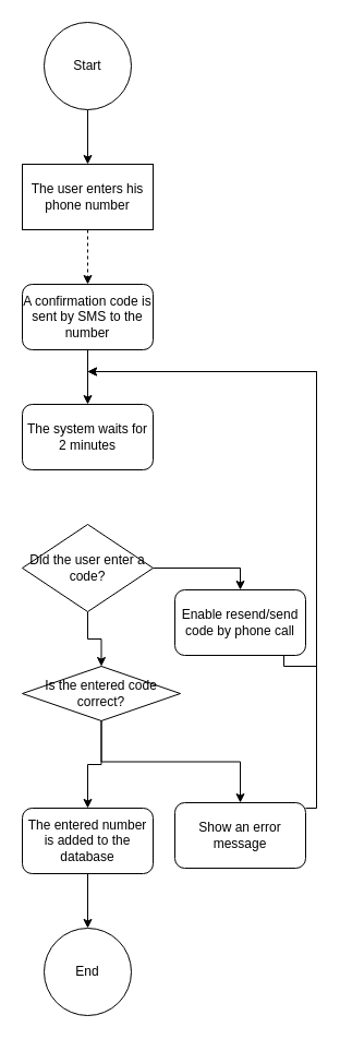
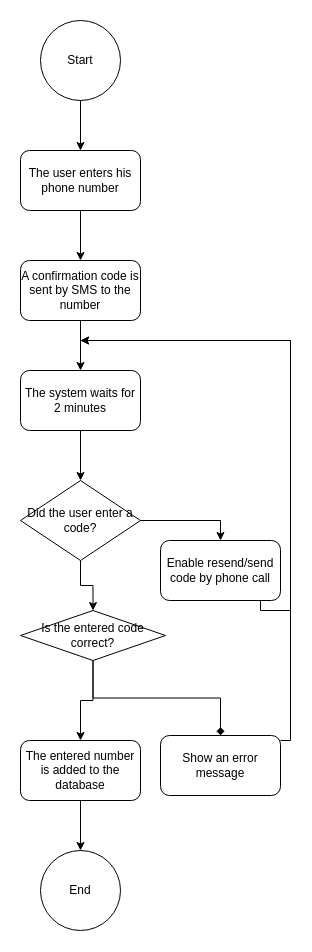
  <mxCell id="0" />
  <mxCell id="1" parent="0" />
  <mxCell id="2" value="End" style="ellipse;whiteSpace=wrap;html=1;aspect=fixed;" vertex="1" parent="1"><mxGeometry x="40" y="850" width="80" height="80" as="geometry" /></mxCell>
  <mxCell id="3" style="edgeStyle=orthogonalEdgeStyle;rounded=0;orthogonalLoop=1;jettySize=auto;html=1;" edge="1" parent="1" source="4" target="6"><mxGeometry relative="1" as="geometry" /></mxCell>
  <mxCell id="4" value="Start" style="ellipse;whiteSpace=wrap;html=1;aspect=fixed;" vertex="1" parent="1"><mxGeometry x="40" y="20" width="80" height="80" as="geometry" /></mxCell>
- <mxCell id="5" style="edgeStyle=orthogonalEdgeStyle;rounded=0;orthogonalLoop=1;jettySize=auto;html=1;dashed=1;" edge="1" parent="1" source="6" target="8"><mxGeometry relative="1" as="geometry" /></mxCell>
- <mxCell id="6" value="The user enters his phone number" style="whiteSpace=wrap;html=1;rounded=0;" vertex="1" parent="1"><mxGeometry x="20" y="150" width="120" height="60" as="geometry" /></mxCell>
+ <mxCell id="5" style="edgeStyle=orthogonalEdgeStyle;rounded=0;orthogonalLoop=1;jettySize=auto;html=1;" edge="1" parent="1" source="6" target="8"><mxGeometry relative="1" as="geometry" /></mxCell>
+ <mxCell id="6" value="The user enters his phone number" style="rounded=1;whiteSpace=wrap;html=1;" vertex="1" parent="1"><mxGeometry x="20" y="150" width="120" height="60" as="geometry" /></mxCell>
  <mxCell id="7" style="edgeStyle=orthogonalEdgeStyle;rounded=0;orthogonalLoop=1;jettySize=auto;html=1;" edge="1" parent="1" source="8" target="10"><mxGeometry relative="1" as="geometry" /></mxCell>
  <mxCell id="8" value="A confirmation code is sent by SMS to the number" style="rounded=1;whiteSpace=wrap;html=1;" vertex="1" parent="1"><mxGeometry x="20" y="260" width="120" height="60" as="geometry" /></mxCell>
+ <mxCell id="9" style="edgeStyle=orthogonalEdgeStyle;rounded=0;orthogonalLoop=1;jettySize=auto;html=1;" edge="1" parent="1" source="10" target="13"><mxGeometry relative="1" as="geometry" /></mxCell>
  <mxCell id="10" value="The system waits for 2 minutes" style="rounded=1;whiteSpace=wrap;html=1;" vertex="1" parent="1"><mxGeometry x="20" y="370" width="120" height="60" as="geometry" /></mxCell>
  <mxCell id="11" style="edgeStyle=orthogonalEdgeStyle;rounded=0;orthogonalLoop=1;jettySize=auto;html=1;" edge="1" parent="1" source="13" target="20"><mxGeometry relative="1" as="geometry" /></mxCell>
  <mxCell id="12" style="edgeStyle=orthogonalEdgeStyle;rounded=0;orthogonalLoop=1;jettySize=auto;html=1;entryX=0.5;entryY=0;entryDx=0;entryDy=0;" edge="1" parent="1" source="13" target="17"><mxGeometry relative="1" as="geometry" /></mxCell>
  <mxCell id="13" value="Did the user enter a code?" style="rhombus;whiteSpace=wrap;html=1;" vertex="1" parent="1"><mxGeometry x="20" y="480" width="120" height="80" as="geometry" /></mxCell>
  <mxCell id="14" style="edgeStyle=orthogonalEdgeStyle;rounded=0;orthogonalLoop=1;jettySize=auto;html=1;" edge="1" parent="1" source="15" target="2"><mxGeometry relative="1" as="geometry" /></mxCell>
  <mxCell id="15" value="The entered number is added to the database" style="rounded=1;whiteSpace=wrap;html=1;" vertex="1" parent="1"><mxGeometry x="20" y="740" width="120" height="60" as="geometry" /></mxCell>
  <mxCell id="16" style="edgeStyle=orthogonalEdgeStyle;rounded=0;orthogonalLoop=1;jettySize=auto;html=1;" edge="1" parent="1" source="17"><mxGeometry relative="1" as="geometry"><mxPoint x="80" y="340" as="targetPoint" /><Array as="points"><mxPoint x="260" y="610" /><mxPoint x="290" y="610" /><mxPoint x="290" y="340" /></Array></mxGeometry></mxCell>
  <mxCell id="17" value="Enable resend/send code by phone call" style="rounded=1;whiteSpace=wrap;html=1;" vertex="1" parent="1"><mxGeometry x="160" y="540" width="120" height="60" as="geometry" /></mxCell>
  <mxCell id="18" style="edgeStyle=orthogonalEdgeStyle;rounded=0;orthogonalLoop=1;jettySize=auto;html=1;" edge="1" parent="1" source="20" target="15"><mxGeometry relative="1" as="geometry" /></mxCell>
- <mxCell id="19" style="edgeStyle=orthogonalEdgeStyle;rounded=0;orthogonalLoop=1;jettySize=auto;html=1;entryX=0.5;entryY=0;entryDx=0;entryDy=0;" edge="1" parent="1" source="20" target="22"><mxGeometry relative="1" as="geometry" /></mxCell>
+ <mxCell id="19" style="edgeStyle=orthogonalEdgeStyle;rounded=0;orthogonalLoop=1;jettySize=auto;html=1;entryX=0.5;entryY=0;entryDx=0;entryDy=0;endArrow=diamond;" edge="1" parent="1" source="20" target="22"><mxGeometry relative="1" as="geometry" /></mxCell>
  <mxCell id="20" value="Is the entered code correct?" style="rhombus;whiteSpace=wrap;html=1;" vertex="1" parent="1"><mxGeometry x="20" y="610" width="145" height="50" as="geometry" /></mxCell>
  <mxCell id="21" style="edgeStyle=orthogonalEdgeStyle;rounded=0;orthogonalLoop=1;jettySize=auto;html=1;" edge="1" parent="1" source="22"><mxGeometry relative="1" as="geometry"><mxPoint x="80" y="340" as="targetPoint" /><Array as="points"><mxPoint x="250" y="740" /><mxPoint x="290" y="740" /><mxPoint x="290" y="340" /></Array></mxGeometry></mxCell>
  <mxCell id="22" value="Show an error message" style="rounded=1;whiteSpace=wrap;html=1;" vertex="1" parent="1"><mxGeometry x="160" y="735" width="120" height="60" as="geometry" /></mxCell>
